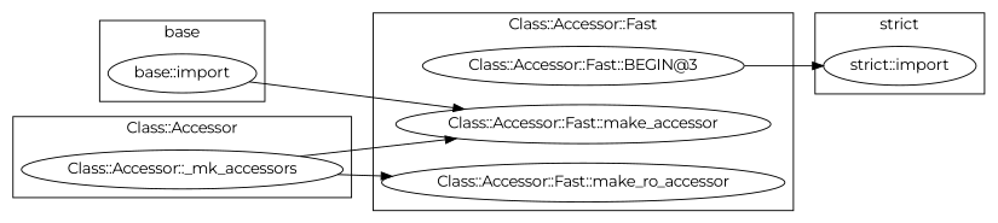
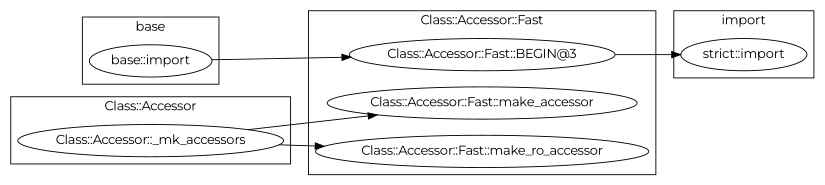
  digraph {
    fontname=Montserrat
    rankdir=LR
    node [fontname=Montserrat]
    edge [fontname=Montserrat]
    "base::import"
    "Class::Accessor::Fast::make_ro_accessor"
    "Class::Accessor::Fast::make_accessor"
    "Class::Accessor::Fast::BEGIN@3"
    "strict::import"
    "Class::Accessor::_mk_accessors"
    subgraph cluster_1 {
      label=base
      "base::import"
    }
    subgraph cluster_2 {
      label="Class::Accessor::Fast"
      "Class::Accessor::Fast::make_ro_accessor"
      "Class::Accessor::Fast::make_accessor"
      "Class::Accessor::Fast::BEGIN@3"
    }
    subgraph cluster_3 {
-     label="strict"
+     label=import
      "strict::import"
    }
    subgraph cluster_4 {
      label="Class::Accessor"
      "Class::Accessor::_mk_accessors"
    }
-   "base::import" -> "Class::Accessor::Fast::make_accessor"
+   "base::import" -> "Class::Accessor::Fast::BEGIN@3"
    "Class::Accessor::Fast::BEGIN@3" -> "strict::import"
    "Class::Accessor::_mk_accessors" -> "Class::Accessor::Fast::make_ro_accessor"
    "Class::Accessor::_mk_accessors" -> "Class::Accessor::Fast::make_accessor"
  }
